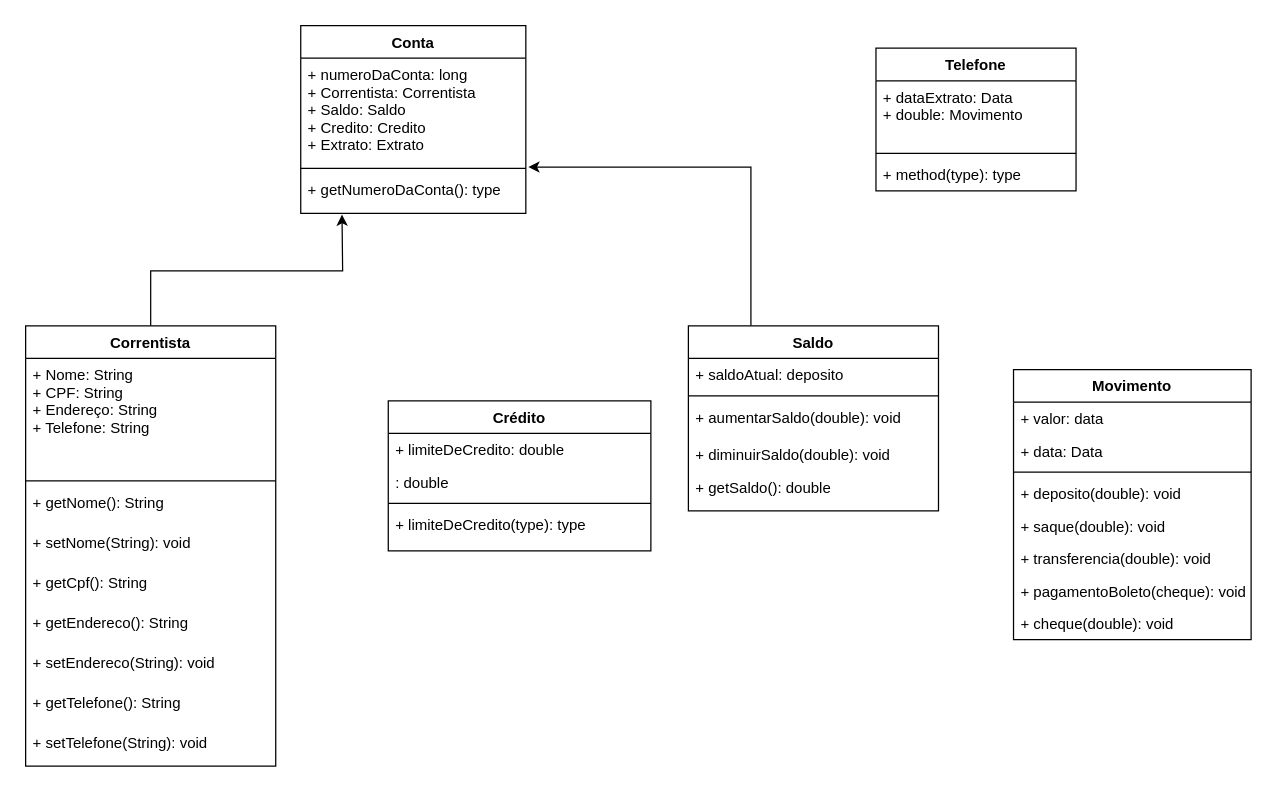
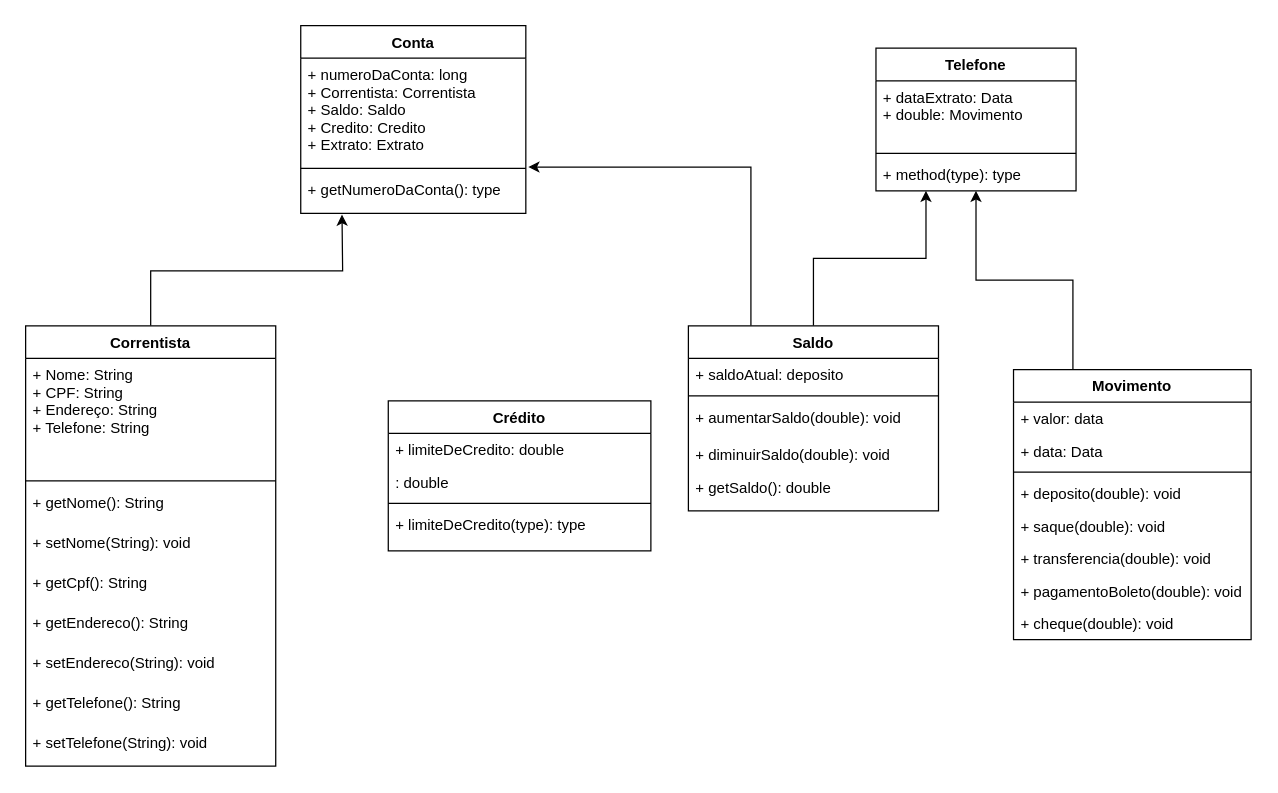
  <mxCell id="0" />
  <mxCell id="1" parent="0" />
  <mxCell id="2" value="Conta" style="swimlane;fontStyle=1;align=center;verticalAlign=top;childLayout=stackLayout;horizontal=1;startSize=26;horizontalStack=0;resizeParent=1;resizeParentMax=0;resizeLast=0;collapsible=1;marginBottom=0;" vertex="1" parent="1"><mxGeometry x="240" y="20" width="180" height="150" as="geometry" /></mxCell>
  <mxCell id="3" value="+ numeroDaConta: long&#10;+ Correntista: Correntista&#10;+ Saldo: Saldo&#10;+ Credito: Credito&#10;+ Extrato: Extrato&#10;" style="text;strokeColor=none;fillColor=none;align=left;verticalAlign=top;spacingLeft=4;spacingRight=4;overflow=hidden;rotatable=0;points=[[0,0.5],[1,0.5]];portConstraint=eastwest;" vertex="1" parent="2"><mxGeometry y="26" width="180" height="84" as="geometry" /></mxCell>
  <mxCell id="4" value="" style="line;strokeWidth=1;fillColor=none;align=left;verticalAlign=middle;spacingTop=-1;spacingLeft=3;spacingRight=3;rotatable=0;labelPosition=right;points=[];portConstraint=eastwest;" vertex="1" parent="2"><mxGeometry y="110" width="180" height="8" as="geometry" /></mxCell>
  <mxCell id="5" value="+ getNumeroDaConta(): type" style="text;strokeColor=none;fillColor=none;align=left;verticalAlign=top;spacingLeft=4;spacingRight=4;overflow=hidden;rotatable=0;points=[[0,0.5],[1,0.5]];portConstraint=eastwest;" vertex="1" parent="2"><mxGeometry y="118" width="180" height="32" as="geometry" /></mxCell>
  <mxCell id="6" style="edgeStyle=orthogonalEdgeStyle;rounded=0;orthogonalLoop=1;jettySize=auto;html=1;exitX=0.5;exitY=0;exitDx=0;exitDy=0;" edge="1" parent="1" source="7"><mxGeometry relative="1" as="geometry"><mxPoint x="273" y="171" as="targetPoint" /></mxGeometry></mxCell>
  <mxCell id="7" value="Correntista" style="swimlane;fontStyle=1;align=center;verticalAlign=top;childLayout=stackLayout;horizontal=1;startSize=26;horizontalStack=0;resizeParent=1;resizeParentMax=0;resizeLast=0;collapsible=1;marginBottom=0;" vertex="1" parent="1"><mxGeometry x="20" y="260" width="200" height="352" as="geometry" /></mxCell>
  <mxCell id="8" value="+ Nome: String&#10;+ CPF: String&#10;+ Endereço: String&#10;+ Telefone: String&#10;" style="text;strokeColor=none;fillColor=none;align=left;verticalAlign=top;spacingLeft=4;spacingRight=4;overflow=hidden;rotatable=0;points=[[0,0.5],[1,0.5]];portConstraint=eastwest;" vertex="1" parent="7"><mxGeometry y="26" width="200" height="94" as="geometry" /></mxCell>
  <mxCell id="9" value="" style="line;strokeWidth=1;fillColor=none;align=left;verticalAlign=middle;spacingTop=-1;spacingLeft=3;spacingRight=3;rotatable=0;labelPosition=right;points=[];portConstraint=eastwest;" vertex="1" parent="7"><mxGeometry y="120" width="200" height="8" as="geometry" /></mxCell>
  <mxCell id="10" value="+ getNome(): String&#10; " style="text;strokeColor=none;fillColor=none;align=left;verticalAlign=top;spacingLeft=4;spacingRight=4;overflow=hidden;rotatable=0;points=[[0,0.5],[1,0.5]];portConstraint=eastwest;" vertex="1" parent="7"><mxGeometry y="128" width="200" height="32" as="geometry" /></mxCell>
  <mxCell id="11" value="+ setNome(String): void&#10; " style="text;strokeColor=none;fillColor=none;align=left;verticalAlign=top;spacingLeft=4;spacingRight=4;overflow=hidden;rotatable=0;points=[[0,0.5],[1,0.5]];portConstraint=eastwest;" vertex="1" parent="7"><mxGeometry y="160" width="200" height="32" as="geometry" /></mxCell>
  <mxCell id="12" value="+ getCpf(): String&#10; " style="text;strokeColor=none;fillColor=none;align=left;verticalAlign=top;spacingLeft=4;spacingRight=4;overflow=hidden;rotatable=0;points=[[0,0.5],[1,0.5]];portConstraint=eastwest;" vertex="1" parent="7"><mxGeometry y="192" width="200" height="32" as="geometry" /></mxCell>
  <mxCell id="13" value="+ getEndereco(): String&#10; " style="text;strokeColor=none;fillColor=none;align=left;verticalAlign=top;spacingLeft=4;spacingRight=4;overflow=hidden;rotatable=0;points=[[0,0.5],[1,0.5]];portConstraint=eastwest;" vertex="1" parent="7"><mxGeometry y="224" width="200" height="32" as="geometry" /></mxCell>
  <mxCell id="14" value="+ setEndereco(String): void&#10; " style="text;strokeColor=none;fillColor=none;align=left;verticalAlign=top;spacingLeft=4;spacingRight=4;overflow=hidden;rotatable=0;points=[[0,0.5],[1,0.5]];portConstraint=eastwest;" vertex="1" parent="7"><mxGeometry y="256" width="200" height="32" as="geometry" /></mxCell>
  <mxCell id="15" value="+ getTelefone(): String&#10; " style="text;strokeColor=none;fillColor=none;align=left;verticalAlign=top;spacingLeft=4;spacingRight=4;overflow=hidden;rotatable=0;points=[[0,0.5],[1,0.5]];portConstraint=eastwest;" vertex="1" parent="7"><mxGeometry y="288" width="200" height="32" as="geometry" /></mxCell>
  <mxCell id="16" value="+ setTelefone(String): void&#10; " style="text;strokeColor=none;fillColor=none;align=left;verticalAlign=top;spacingLeft=4;spacingRight=4;overflow=hidden;rotatable=0;points=[[0,0.5],[1,0.5]];portConstraint=eastwest;" vertex="1" parent="7"><mxGeometry y="320" width="200" height="32" as="geometry" /></mxCell>
+ <mxCell id="17" style="edgeStyle=orthogonalEdgeStyle;rounded=0;orthogonalLoop=1;jettySize=auto;html=1;exitX=0.25;exitY=0;exitDx=0;exitDy=0;entryX=0.5;entryY=1;entryDx=0;entryDy=0;" edge="1" parent="1" source="22" target="18"><mxGeometry relative="1" as="geometry" /></mxCell>
  <mxCell id="18" value="Telefone" style="swimlane;fontStyle=1;align=center;verticalAlign=top;childLayout=stackLayout;horizontal=1;startSize=26;horizontalStack=0;resizeParent=1;resizeParentMax=0;resizeLast=0;collapsible=1;marginBottom=0;" vertex="1" parent="1"><mxGeometry x="700" y="38" width="160" height="114" as="geometry" /></mxCell>
  <mxCell id="19" value="+ dataExtrato: Data&#10;+ double: Movimento&#10;" style="text;strokeColor=none;fillColor=none;align=left;verticalAlign=top;spacingLeft=4;spacingRight=4;overflow=hidden;rotatable=0;points=[[0,0.5],[1,0.5]];portConstraint=eastwest;" vertex="1" parent="18"><mxGeometry y="26" width="160" height="54" as="geometry" /></mxCell>
  <mxCell id="20" value="" style="line;strokeWidth=1;fillColor=none;align=left;verticalAlign=middle;spacingTop=-1;spacingLeft=3;spacingRight=3;rotatable=0;labelPosition=right;points=[];portConstraint=eastwest;" vertex="1" parent="18"><mxGeometry y="80" width="160" height="8" as="geometry" /></mxCell>
  <mxCell id="21" value="+ method(type): type" style="text;strokeColor=none;fillColor=none;align=left;verticalAlign=top;spacingLeft=4;spacingRight=4;overflow=hidden;rotatable=0;points=[[0,0.5],[1,0.5]];portConstraint=eastwest;" vertex="1" parent="18"><mxGeometry y="88" width="160" height="26" as="geometry" /></mxCell>
  <mxCell id="22" value="Movimento" style="swimlane;fontStyle=1;align=center;verticalAlign=top;childLayout=stackLayout;horizontal=1;startSize=26;horizontalStack=0;resizeParent=1;resizeParentMax=0;resizeLast=0;collapsible=1;marginBottom=0;" vertex="1" parent="1"><mxGeometry x="810" y="295" width="190" height="216" as="geometry" /></mxCell>
  <mxCell id="23" value="+ valor: data" style="text;strokeColor=none;fillColor=none;align=left;verticalAlign=top;spacingLeft=4;spacingRight=4;overflow=hidden;rotatable=0;points=[[0,0.5],[1,0.5]];portConstraint=eastwest;" vertex="1" parent="22"><mxGeometry y="26" width="190" height="26" as="geometry" /></mxCell>
  <mxCell id="24" value="+ data: Data" style="text;strokeColor=none;fillColor=none;align=left;verticalAlign=top;spacingLeft=4;spacingRight=4;overflow=hidden;rotatable=0;points=[[0,0.5],[1,0.5]];portConstraint=eastwest;" vertex="1" parent="22"><mxGeometry y="52" width="190" height="26" as="geometry" /></mxCell>
  <mxCell id="25" value="" style="line;strokeWidth=1;fillColor=none;align=left;verticalAlign=middle;spacingTop=-1;spacingLeft=3;spacingRight=3;rotatable=0;labelPosition=right;points=[];portConstraint=eastwest;" vertex="1" parent="22"><mxGeometry y="78" width="190" height="8" as="geometry" /></mxCell>
  <mxCell id="26" value="+ deposito(double): void" style="text;strokeColor=none;fillColor=none;align=left;verticalAlign=top;spacingLeft=4;spacingRight=4;overflow=hidden;rotatable=0;points=[[0,0.5],[1,0.5]];portConstraint=eastwest;" vertex="1" parent="22"><mxGeometry y="86" width="190" height="26" as="geometry" /></mxCell>
  <mxCell id="27" value="+ saque(double): void" style="text;strokeColor=none;fillColor=none;align=left;verticalAlign=top;spacingLeft=4;spacingRight=4;overflow=hidden;rotatable=0;points=[[0,0.5],[1,0.5]];portConstraint=eastwest;" vertex="1" parent="22"><mxGeometry y="112" width="190" height="26" as="geometry" /></mxCell>
  <mxCell id="28" value="+ transferencia(double): void" style="text;strokeColor=none;fillColor=none;align=left;verticalAlign=top;spacingLeft=4;spacingRight=4;overflow=hidden;rotatable=0;points=[[0,0.5],[1,0.5]];portConstraint=eastwest;" vertex="1" parent="22"><mxGeometry y="138" width="190" height="26" as="geometry" /></mxCell>
- <mxCell id="29" value="+ pagamentoBoleto(cheque): void" style="text;strokeColor=none;fillColor=none;align=left;verticalAlign=top;spacingLeft=4;spacingRight=4;overflow=hidden;rotatable=0;points=[[0,0.5],[1,0.5]];portConstraint=eastwest;" vertex="1" parent="22"><mxGeometry y="164" width="190" height="26" as="geometry" /></mxCell>
+ <mxCell id="29" value="+ pagamentoBoleto(double): void" style="text;strokeColor=none;fillColor=none;align=left;verticalAlign=top;spacingLeft=4;spacingRight=4;overflow=hidden;rotatable=0;points=[[0,0.5],[1,0.5]];portConstraint=eastwest;" vertex="1" parent="22"><mxGeometry y="164" width="190" height="26" as="geometry" /></mxCell>
  <mxCell id="30" value="+ cheque(double): void" style="text;strokeColor=none;fillColor=none;align=left;verticalAlign=top;spacingLeft=4;spacingRight=4;overflow=hidden;rotatable=0;points=[[0,0.5],[1,0.5]];portConstraint=eastwest;" vertex="1" parent="22"><mxGeometry y="190" width="190" height="26" as="geometry" /></mxCell>
  <mxCell id="31" value="Crédito" style="swimlane;fontStyle=1;align=center;verticalAlign=top;childLayout=stackLayout;horizontal=1;startSize=26;horizontalStack=0;resizeParent=1;resizeParentMax=0;resizeLast=0;collapsible=1;marginBottom=0;" vertex="1" parent="1"><mxGeometry x="310" y="320" width="210" height="120" as="geometry" /></mxCell>
  <mxCell id="32" value="+ limiteDeCredito: double" style="text;strokeColor=none;fillColor=none;align=left;verticalAlign=top;spacingLeft=4;spacingRight=4;overflow=hidden;rotatable=0;points=[[0,0.5],[1,0.5]];portConstraint=eastwest;" vertex="1" parent="31"><mxGeometry y="26" width="210" height="26" as="geometry" /></mxCell>
  <mxCell id="33" value=": double" style="text;strokeColor=none;fillColor=none;align=left;verticalAlign=top;spacingLeft=4;spacingRight=4;overflow=hidden;rotatable=0;points=[[0,0.5],[1,0.5]];portConstraint=eastwest;" vertex="1" parent="31"><mxGeometry y="52" width="210" height="26" as="geometry" /></mxCell>
  <mxCell id="34" value="" style="line;strokeWidth=1;fillColor=none;align=left;verticalAlign=middle;spacingTop=-1;spacingLeft=3;spacingRight=3;rotatable=0;labelPosition=right;points=[];portConstraint=eastwest;" vertex="1" parent="31"><mxGeometry y="78" width="210" height="8" as="geometry" /></mxCell>
  <mxCell id="35" value="+ limiteDeCredito(type): type" style="text;strokeColor=none;fillColor=none;align=left;verticalAlign=top;spacingLeft=4;spacingRight=4;overflow=hidden;rotatable=0;points=[[0,0.5],[1,0.5]];portConstraint=eastwest;" vertex="1" parent="31"><mxGeometry y="86" width="210" height="34" as="geometry" /></mxCell>
  <mxCell id="36" style="edgeStyle=orthogonalEdgeStyle;rounded=0;orthogonalLoop=1;jettySize=auto;html=1;exitX=0.25;exitY=0;exitDx=0;exitDy=0;entryX=1.011;entryY=1.036;entryDx=0;entryDy=0;entryPerimeter=0;" edge="1" parent="1" source="38" target="3"><mxGeometry relative="1" as="geometry"><mxPoint x="480" y="70" as="targetPoint" /></mxGeometry></mxCell>
+ <mxCell id="37" style="edgeStyle=orthogonalEdgeStyle;rounded=0;orthogonalLoop=1;jettySize=auto;html=1;exitX=0.5;exitY=0;exitDx=0;exitDy=0;entryX=0.25;entryY=1;entryDx=0;entryDy=0;" edge="1" parent="1" source="38" target="18"><mxGeometry relative="1" as="geometry" /></mxCell>
  <mxCell id="38" value="Saldo" style="swimlane;fontStyle=1;align=center;verticalAlign=top;childLayout=stackLayout;horizontal=1;startSize=26;horizontalStack=0;resizeParent=1;resizeParentMax=0;resizeLast=0;collapsible=1;marginBottom=0;" vertex="1" parent="1"><mxGeometry x="550" y="260" width="200" height="148" as="geometry" /></mxCell>
  <mxCell id="39" value="+ saldoAtual: deposito&#10;" style="text;strokeColor=none;fillColor=none;align=left;verticalAlign=top;spacingLeft=4;spacingRight=4;overflow=hidden;rotatable=0;points=[[0,0.5],[1,0.5]];portConstraint=eastwest;" vertex="1" parent="38"><mxGeometry y="26" width="200" height="26" as="geometry" /></mxCell>
  <mxCell id="40" value="" style="line;strokeWidth=1;fillColor=none;align=left;verticalAlign=middle;spacingTop=-1;spacingLeft=3;spacingRight=3;rotatable=0;labelPosition=right;points=[];portConstraint=eastwest;" vertex="1" parent="38"><mxGeometry y="52" width="200" height="8" as="geometry" /></mxCell>
  <mxCell id="41" value="+ aumentarSaldo(double): void" style="text;strokeColor=none;fillColor=none;align=left;verticalAlign=top;spacingLeft=4;spacingRight=4;overflow=hidden;rotatable=0;points=[[0,0.5],[1,0.5]];portConstraint=eastwest;" vertex="1" parent="38"><mxGeometry y="60" width="200" height="30" as="geometry" /></mxCell>
  <mxCell id="42" value="+ diminuirSaldo(double): void" style="text;strokeColor=none;fillColor=none;align=left;verticalAlign=top;spacingLeft=4;spacingRight=4;overflow=hidden;rotatable=0;points=[[0,0.5],[1,0.5]];portConstraint=eastwest;" vertex="1" parent="38"><mxGeometry y="90" width="200" height="26" as="geometry" /></mxCell>
  <mxCell id="43" value="+ getSaldo(): double" style="text;strokeColor=none;fillColor=none;align=left;verticalAlign=top;spacingLeft=4;spacingRight=4;overflow=hidden;rotatable=0;points=[[0,0.5],[1,0.5]];portConstraint=eastwest;" vertex="1" parent="38"><mxGeometry y="116" width="200" height="32" as="geometry" /></mxCell>
